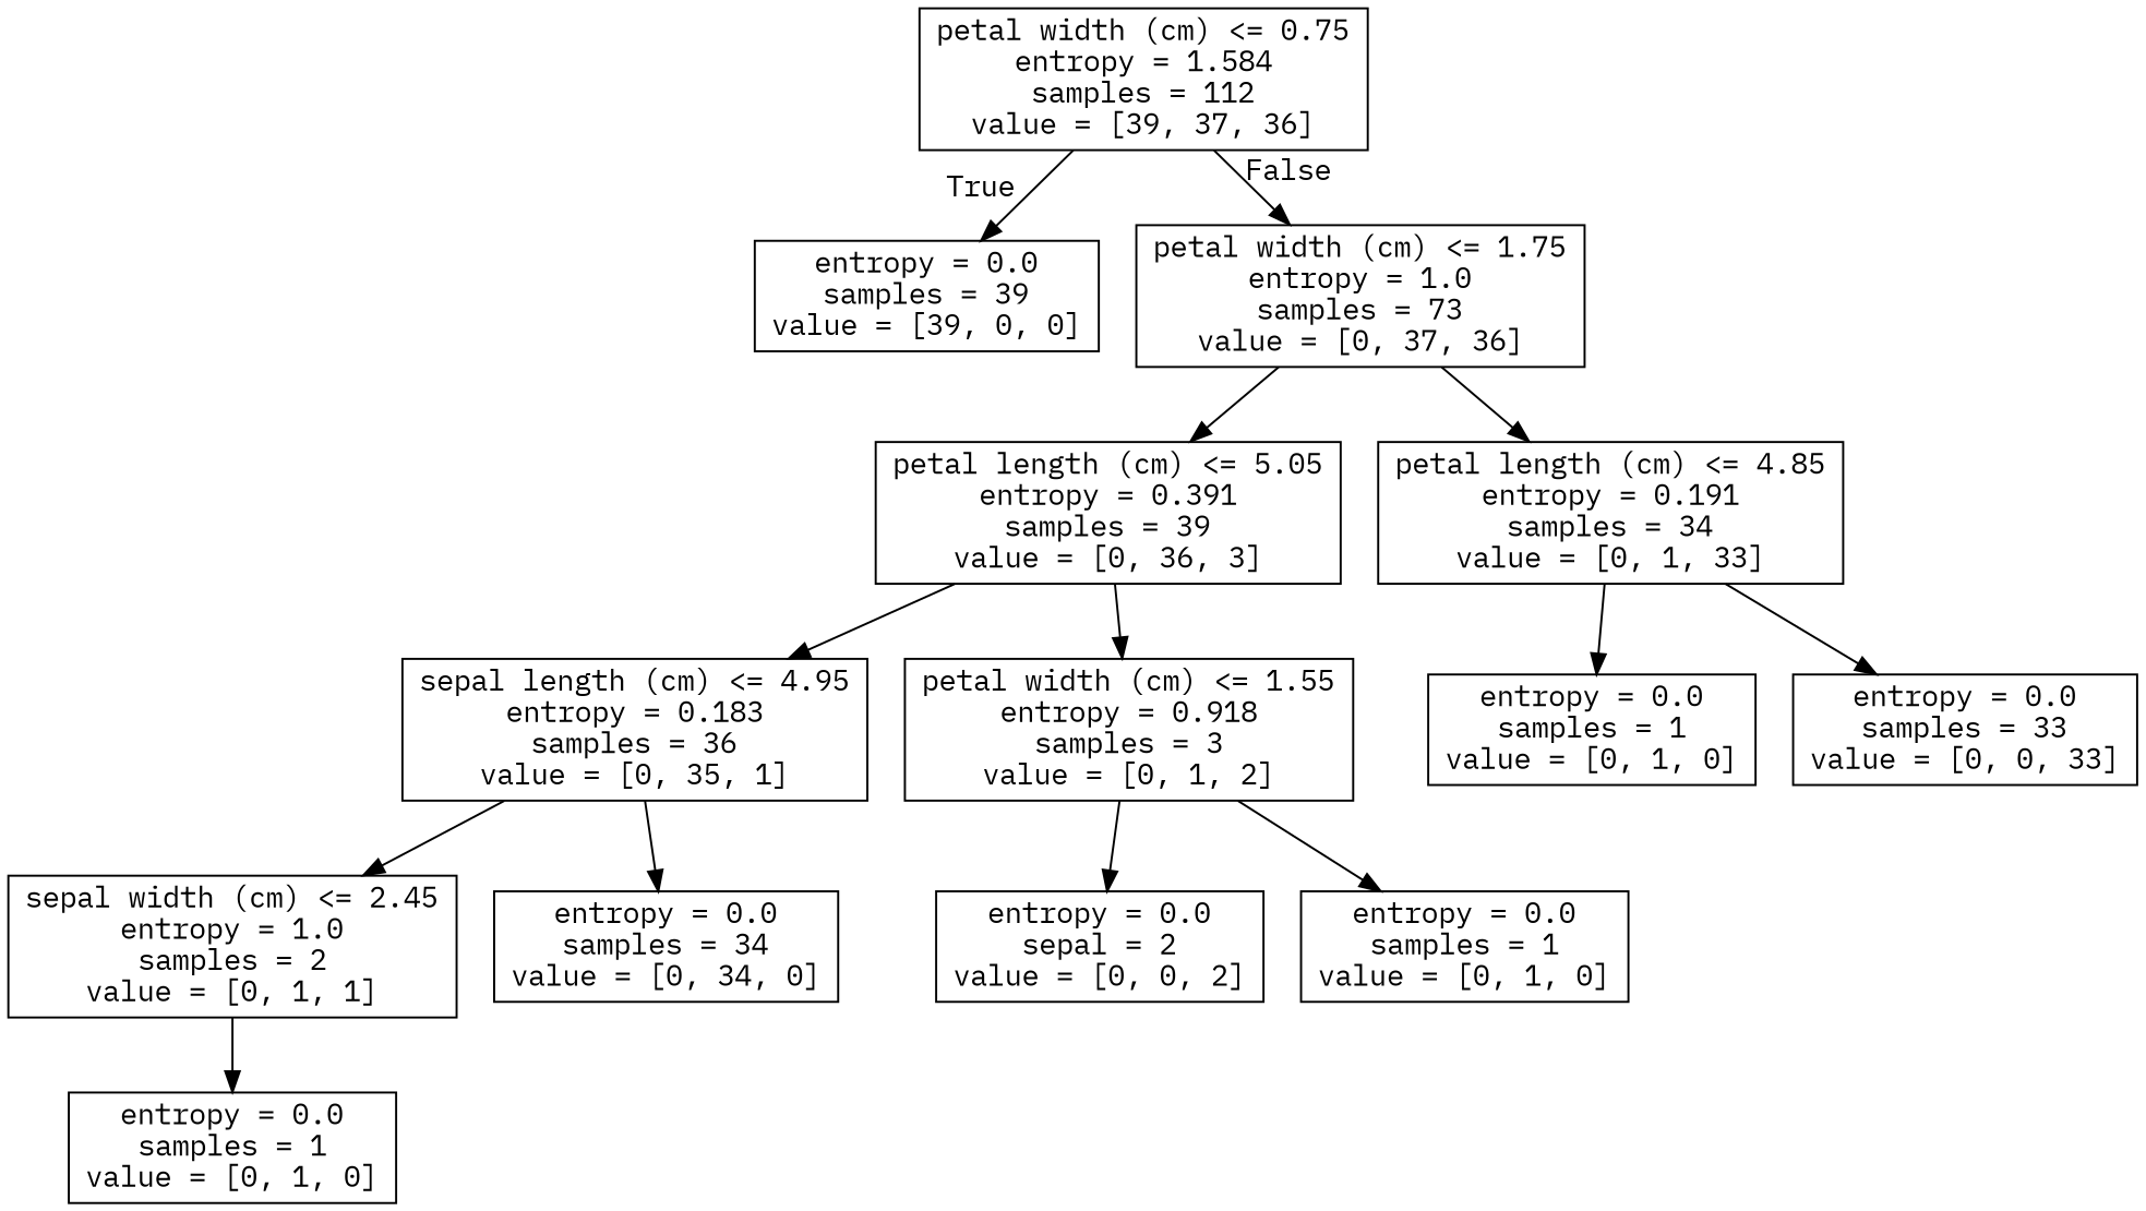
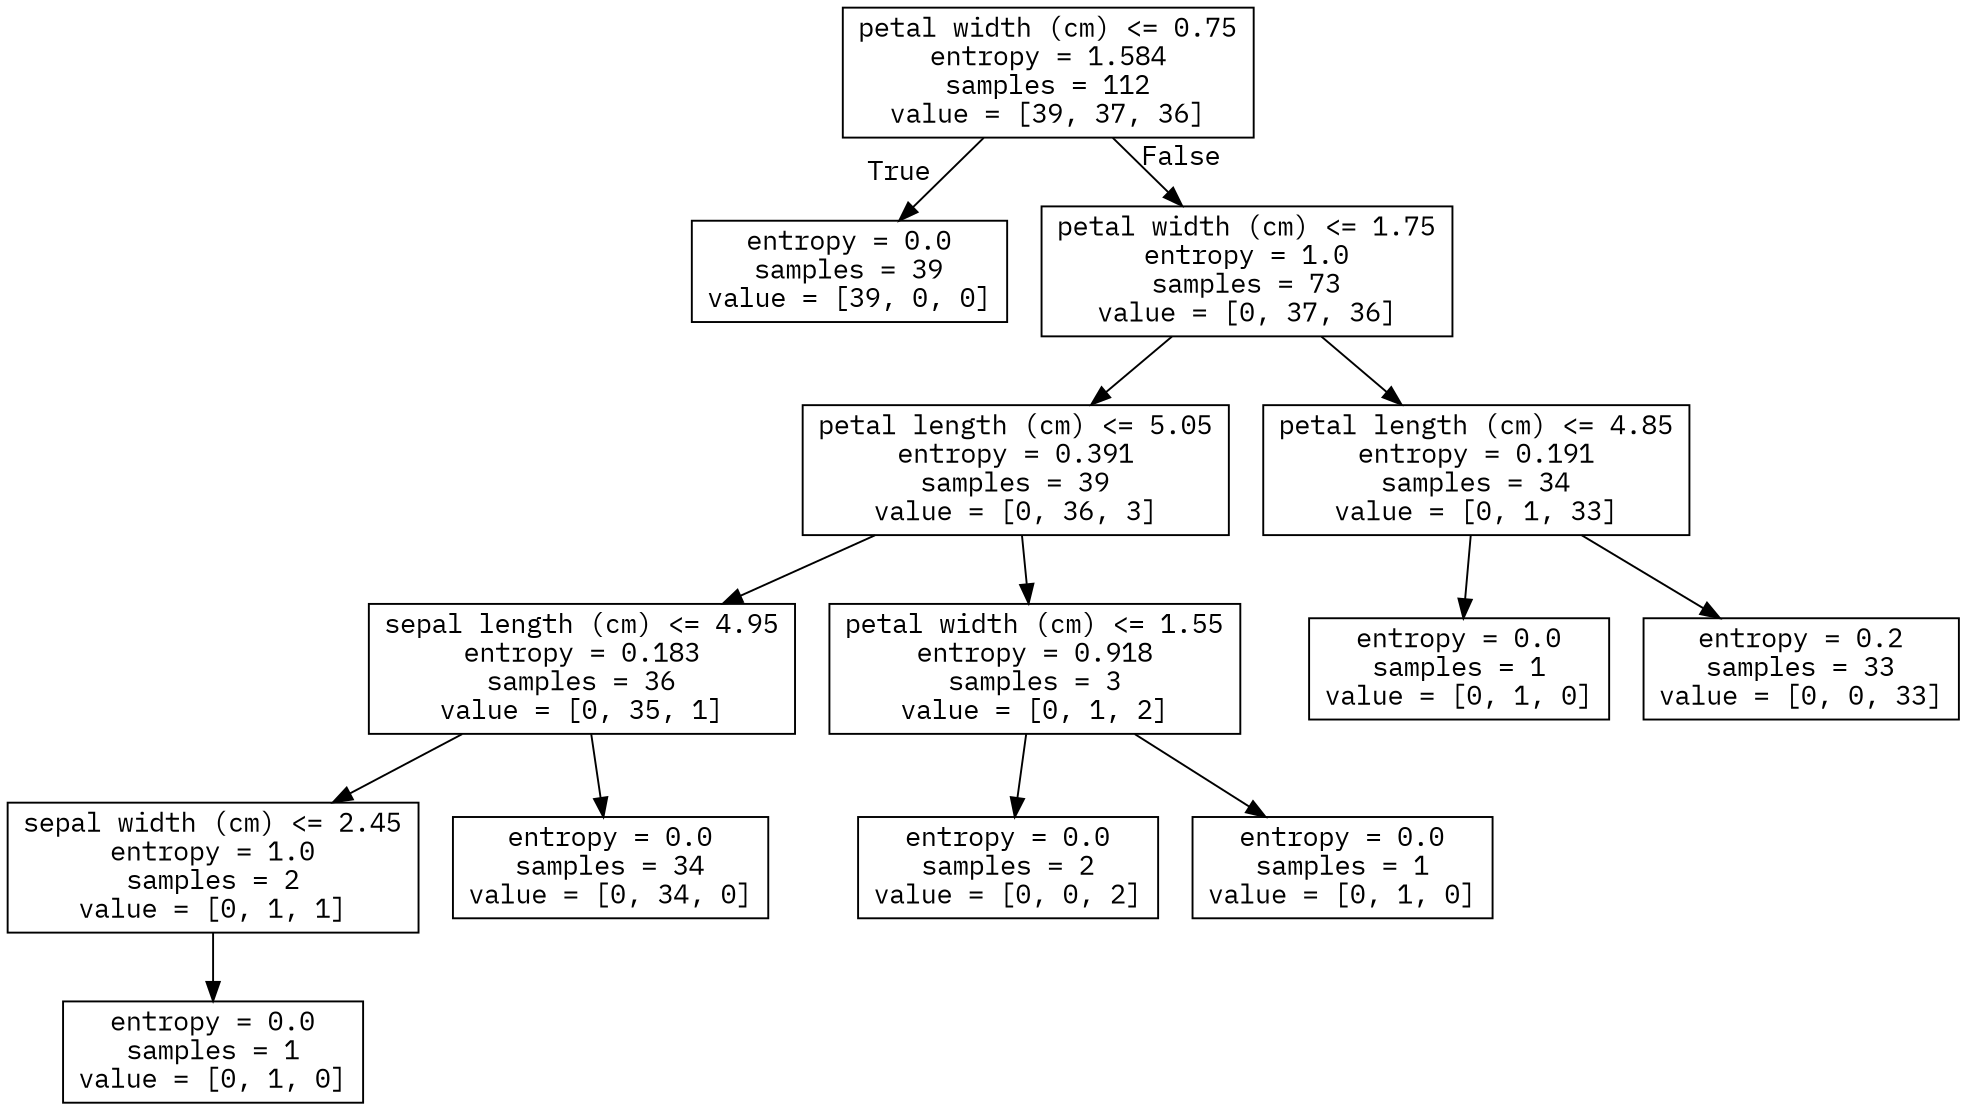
  digraph {
    fontname="IBM Plex Mono"
    node [fontname="IBM Plex Mono" shape=box]
    edge [fontname="IBM Plex Mono"]
    n1 [label="petal width (cm) <= 0.75\nentropy = 1.584\nsamples = 112\nvalue = [39, 37, 36]"]
    n2 [label="entropy = 0.0\nsamples = 39\nvalue = [39, 0, 0]"]
    n3 [label="petal width (cm) <= 1.75\nentropy = 1.0\nsamples = 73\nvalue = [0, 37, 36]"]
    n4 [label="petal length (cm) <= 5.05\nentropy = 0.391\nsamples = 39\nvalue = [0, 36, 3]"]
    n5 [label="petal length (cm) <= 4.85\nentropy = 0.191\nsamples = 34\nvalue = [0, 1, 33]"]
    n6 [label="sepal length (cm) <= 4.95\nentropy = 0.183\nsamples = 36\nvalue = [0, 35, 1]"]
    n7 [label="petal width (cm) <= 1.55\nentropy = 0.918\nsamples = 3\nvalue = [0, 1, 2]"]
    n8 [label="entropy = 0.0\nsamples = 1\nvalue = [0, 1, 0]"]
-   n9 [label="entropy = 0.0\nsamples = 33\nvalue = [0, 0, 33]"]
+   n9 [label="entropy = 0.2\nsamples = 33\nvalue = [0, 0, 33]"]
    n10 [label="sepal width (cm) <= 2.45\nentropy = 1.0\nsamples = 2\nvalue = [0, 1, 1]"]
    n11 [label="entropy = 0.0\nsamples = 34\nvalue = [0, 34, 0]"]
-   n12 [label="entropy = 0.0\nsepal = 2\nvalue = [0, 0, 2]"]
+   n12 [label="entropy = 0.0\nsamples = 2\nvalue = [0, 0, 2]"]
    n13 [label="entropy = 0.0\nsamples = 1\nvalue = [0, 1, 0]"]
    n14 [label="entropy = 0.0\nsamples = 1\nvalue = [0, 1, 0]"]
    n1 -> n2 [headlabel=True labelangle=45 labeldistance=2.5]
    n1 -> n3 [headlabel=False labelangle=-45 labeldistance=2.5]
    n3 -> n4
    n3 -> n5
    n4 -> n6
    n4 -> n7
    n5 -> n8
    n5 -> n9
    n6 -> n10
    n6 -> n11
    n7 -> n12
    n7 -> n13
    n10 -> n14
  }
